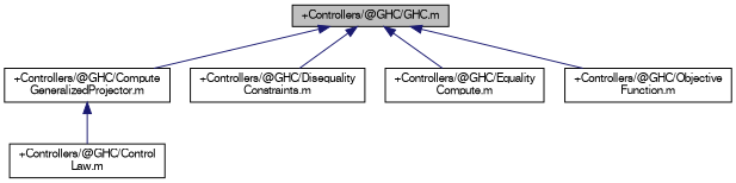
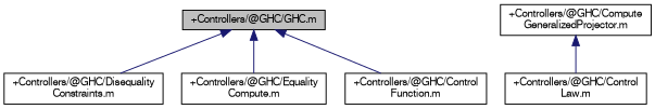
  digraph {
    node [color=black fontname=FreeSans fontsize=10 shape=record]
    edge [color=midnightblue dir=back fontname=FreeSans fontsize=10 labelfontname=FreeSans labelfontsize=10 style=solid]
    n1 [fillcolor=grey75 fontcolor=black height=0.2 label="+Controllers/@GHC/GHC.m" style=filled width=0.4]
    n2 [height=0.2 label="+Controllers/@GHC/Compute\lGeneralizedProjector.m" width=0.4]
    n3 [height=0.2 label="+Controllers/@GHC/Disequality\lConstraints.m" width=0.4]
    n4 [height=0.2 label="+Controllers/@GHC/Equality\lCompute.m" width=0.4]
-   n5 [height=0.2 label="+Controllers/@GHC/Objective\lFunction.m" width=0.4]
+   n5 [height=0.2 label="+Controllers/@GHC/Control\lFunction.m" width=0.4]
    n6 [height=0.2 label="+Controllers/@GHC/Control\lLaw.m" width=0.4]
-   n1 -> n2
    n1 -> n3
    n1 -> n4
    n1 -> n5
    n2 -> n6
  }
